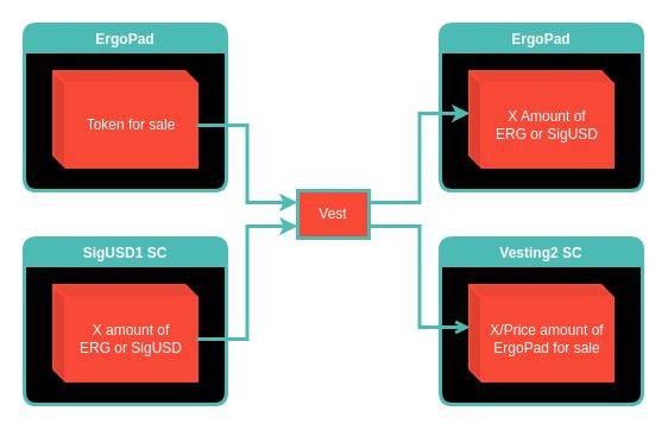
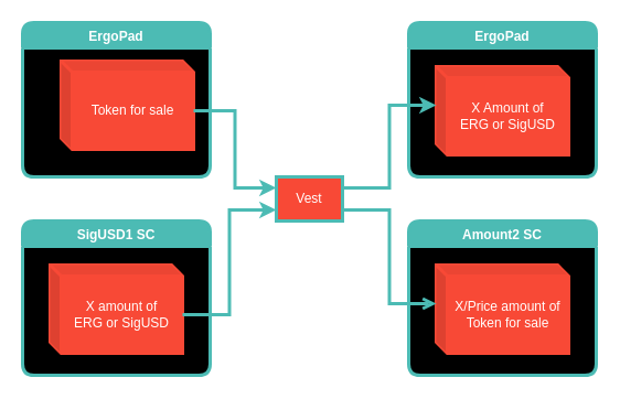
  <mxCell id="0" />
  <mxCell id="1" parent="0" />
  <mxCell id="2" value="ErgoPad" style="swimlane;container=1;collapsible=0;fillColor=#4CBBB4;swimlaneLine=1;rounded=1;swimlaneFillColor=#000000;fontColor=#FFFFFF;labelBorderColor=none;strokeColor=#4CBBB4;strokeWidth=3;" parent="1" vertex="1"><mxGeometry x="20" y="20" width="170" height="140" as="geometry" /></mxCell>
- <mxCell id="3" value="Token for sale" style="shape=cube;whiteSpace=wrap;html=1;boundedLbl=1;backgroundOutline=1;darkOpacity=0.05;darkOpacity2=0.1;rounded=1;labelBorderColor=none;fontColor=#FFFFFF;strokeColor=#F84936;strokeWidth=3;fillColor=#F84936;size=10;" parent="2" vertex="1"><mxGeometry x="25" y="40" width="120" height="80" as="geometry" /></mxCell>
+ <mxCell id="3" value="Token for sale" style="shape=cube;whiteSpace=wrap;html=1;boundedLbl=1;backgroundOutline=1;darkOpacity=0.05;darkOpacity2=0.1;rounded=1;labelBorderColor=none;fontColor=#FFFFFF;strokeColor=#F84936;strokeWidth=3;fillColor=#F84936;size=10;" parent="2" vertex="1"><mxGeometry x="35" y="35" width="120" height="80" as="geometry" /></mxCell>
  <mxCell id="4" value="SigUSD1 SC" style="swimlane;container=1;collapsible=0;fillColor=#4CBBB4;swimlaneLine=1;rounded=1;swimlaneFillColor=#000000;fontColor=#FFFFFF;labelBorderColor=none;strokeColor=#4CBBB4;strokeWidth=3;" parent="1" vertex="1"><mxGeometry x="20" y="200" width="170" height="140" as="geometry" /></mxCell>
  <mxCell id="5" value="X amount of&lt;br&gt;ERG or SigUSD" style="shape=cube;whiteSpace=wrap;html=1;boundedLbl=1;backgroundOutline=1;darkOpacity=0.05;darkOpacity2=0.1;rounded=1;labelBorderColor=none;fontColor=#FFFFFF;strokeColor=#F84936;strokeWidth=3;fillColor=#F84936;size=10;" parent="4" vertex="1"><mxGeometry x="25" y="40" width="120" height="80" as="geometry" /></mxCell>
- <mxCell id="6" value="Vesting2 SC" style="swimlane;container=1;collapsible=0;fillColor=#4CBBB4;swimlaneLine=1;rounded=1;swimlaneFillColor=#000000;fontColor=#FFFFFF;labelBorderColor=none;strokeColor=#4CBBB4;strokeWidth=3;" parent="1" vertex="1"><mxGeometry x="370" y="200" width="170" height="140" as="geometry" /></mxCell>
- <mxCell id="7" value="X/Price amount of ErgoPad for sale" style="shape=cube;whiteSpace=wrap;html=1;boundedLbl=1;backgroundOutline=1;darkOpacity=0.05;darkOpacity2=0.1;rounded=1;labelBorderColor=none;fontColor=#FFFFFF;strokeColor=#F84936;strokeWidth=3;fillColor=#F84936;size=10;" parent="6" vertex="1"><mxGeometry x="25" y="40" width="120" height="80" as="geometry" /></mxCell>
+ <mxCell id="6" value="Amount2 SC" style="swimlane;container=1;collapsible=0;fillColor=#4CBBB4;swimlaneLine=1;rounded=1;swimlaneFillColor=#000000;fontColor=#FFFFFF;labelBorderColor=none;strokeColor=#4CBBB4;strokeWidth=3;" parent="1" vertex="1"><mxGeometry x="370" y="200" width="170" height="140" as="geometry" /></mxCell>
+ <mxCell id="7" value="X/Price amount of Token for sale" style="shape=cube;whiteSpace=wrap;html=1;boundedLbl=1;backgroundOutline=1;darkOpacity=0.05;darkOpacity2=0.1;rounded=1;labelBorderColor=none;fontColor=#FFFFFF;strokeColor=#F84936;strokeWidth=3;fillColor=#F84936;size=10;" parent="6" vertex="1"><mxGeometry x="25" y="40" width="120" height="80" as="geometry" /></mxCell>
  <mxCell id="8" value="ErgoPad" style="swimlane;container=1;collapsible=0;fillColor=#4CBBB4;swimlaneLine=1;rounded=1;swimlaneFillColor=#000000;fontColor=#FFFFFF;labelBorderColor=none;strokeColor=#4CBBB4;strokeWidth=3;" vertex="1" parent="1"><mxGeometry x="370" y="20" width="170" height="140" as="geometry" /></mxCell>
  <mxCell id="9" value="X Amount of&lt;br&gt;ERG or SigUSD" style="shape=cube;whiteSpace=wrap;html=1;boundedLbl=1;backgroundOutline=1;darkOpacity=0.05;darkOpacity2=0.1;rounded=1;labelBorderColor=none;fontColor=#FFFFFF;strokeColor=#F84936;strokeWidth=3;fillColor=#F84936;size=10;" parent="8" vertex="1"><mxGeometry x="25" y="40" width="120" height="80" as="geometry" /></mxCell>
  <mxCell id="10" style="edgeStyle=orthogonalEdgeStyle;rounded=0;orthogonalLoop=1;jettySize=auto;html=1;exitX=1;exitY=0.25;exitDx=0;exitDy=0;entryX=0;entryY=0;entryDx=0;entryDy=35;entryPerimeter=0;fontColor=#FFFFFF;strokeColor=#4CBBB4;strokeWidth=3;" edge="1" parent="1" source="12" target="9"><mxGeometry relative="1" as="geometry" /></mxCell>
  <mxCell id="11" style="edgeStyle=orthogonalEdgeStyle;rounded=0;orthogonalLoop=1;jettySize=auto;html=1;exitX=1;exitY=0.75;exitDx=0;exitDy=0;entryX=0;entryY=0;entryDx=0;entryDy=35;entryPerimeter=0;fontColor=#FFFFFF;strokeColor=#4CBBB4;strokeWidth=3;endArrow=open;" edge="1" parent="1" source="12" target="7"><mxGeometry relative="1" as="geometry" /></mxCell>
  <mxCell id="12" value="Vest" style="rounded=0;whiteSpace=wrap;html=1;fillColor=#f84936;strokeColor=#4CBBB4;strokeWidth=3;fontColor=#FFFFFF;" vertex="1" parent="1"><mxGeometry x="250" y="160" width="60" height="40" as="geometry" /></mxCell>
  <mxCell id="13" style="edgeStyle=orthogonalEdgeStyle;rounded=0;orthogonalLoop=1;jettySize=auto;html=1;exitX=0;exitY=0;exitDx=120;exitDy=45;exitPerimeter=0;entryX=0;entryY=0.25;entryDx=0;entryDy=0;fontColor=#FFFFFF;strokeColor=#4CBBB4;strokeWidth=3;" edge="1" parent="1" source="3" target="12"><mxGeometry relative="1" as="geometry" /></mxCell>
  <mxCell id="14" style="edgeStyle=orthogonalEdgeStyle;rounded=0;orthogonalLoop=1;jettySize=auto;html=1;exitX=0;exitY=0;exitDx=120;exitDy=45;exitPerimeter=0;entryX=0;entryY=0.75;entryDx=0;entryDy=0;fontColor=#FFFFFF;strokeColor=#4CBBB4;strokeWidth=3;" edge="1" parent="1" source="5" target="12"><mxGeometry relative="1" as="geometry" /></mxCell>
